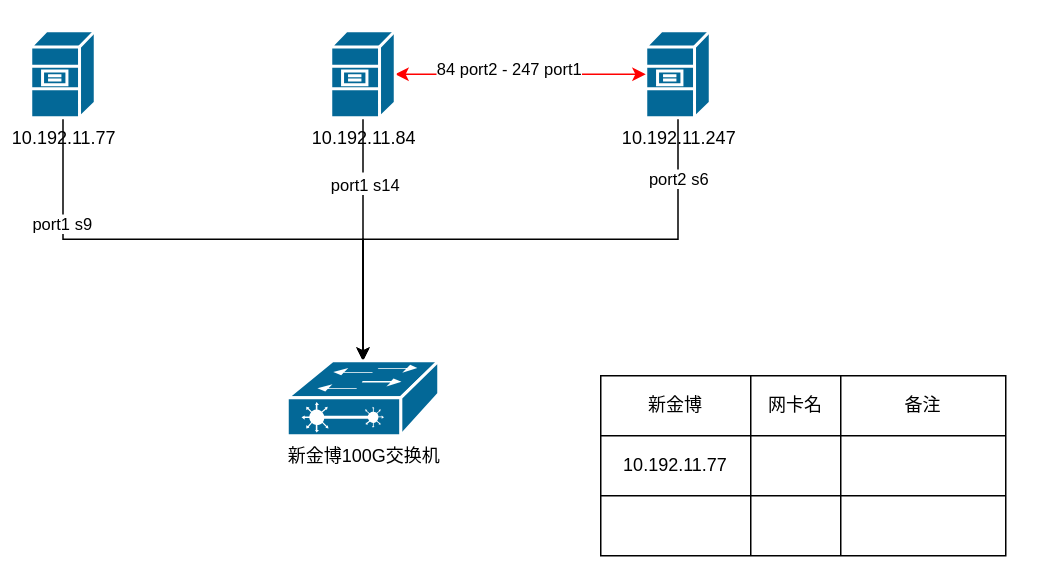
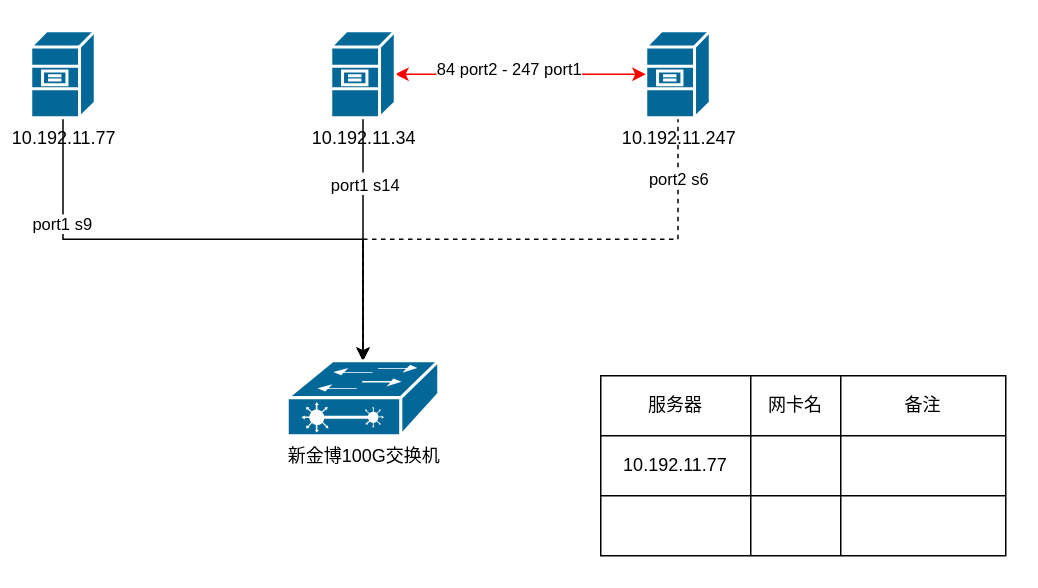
  <mxCell id="0" />
  <mxCell id="1" parent="0" />
  <mxCell id="2" style="edgeStyle=orthogonalEdgeStyle;rounded=0;orthogonalLoop=1;jettySize=auto;html=1;exitX=0.5;exitY=1;exitDx=0;exitDy=0;exitPerimeter=0;" parent="1" source="4" target="14" edge="1"><mxGeometry relative="1" as="geometry" /></mxCell>
  <mxCell id="3" value="port1 s9" style="edgeLabel;html=1;align=center;verticalAlign=middle;resizable=0;points=[];" parent="2" vertex="1" connectable="0"><mxGeometry x="-0.619" y="-1" relative="1" as="geometry"><mxPoint y="1" as="offset" /></mxGeometry></mxCell>
  <mxCell id="4" value="10.192.11.77&lt;br&gt;" style="shape=mxgraph.cisco.servers.file_server;sketch=0;html=1;pointerEvents=1;dashed=0;fillColor=#036897;strokeColor=#ffffff;strokeWidth=2;verticalLabelPosition=bottom;verticalAlign=top;align=center;outlineConnect=0;" parent="1" vertex="1"><mxGeometry x="20" y="20" width="43" height="58" as="geometry" /></mxCell>
- <mxCell id="5" style="edgeStyle=orthogonalEdgeStyle;rounded=0;orthogonalLoop=1;jettySize=auto;html=1;exitX=0.5;exitY=1;exitDx=0;exitDy=0;exitPerimeter=0;entryX=0.5;entryY=0;entryDx=0;entryDy=0;entryPerimeter=0;" parent="1" source="7" target="14" edge="1"><mxGeometry relative="1" as="geometry" /></mxCell>
+ <mxCell id="5" style="edgeStyle=orthogonalEdgeStyle;rounded=0;orthogonalLoop=1;jettySize=auto;html=1;exitX=0.5;exitY=1;exitDx=0;exitDy=0;exitPerimeter=0;entryX=0.5;entryY=0;entryDx=0;entryDy=0;entryPerimeter=0;dashed=1;" parent="1" source="7" target="14" edge="1"><mxGeometry relative="1" as="geometry" /></mxCell>
  <mxCell id="6" value="port2 s6" style="edgeLabel;html=1;align=center;verticalAlign=middle;resizable=0;points=[];" parent="5" vertex="1" connectable="0"><mxGeometry x="-0.783" relative="1" as="geometry"><mxPoint as="offset" /></mxGeometry></mxCell>
  <mxCell id="7" value="10.192.11.247" style="shape=mxgraph.cisco.servers.file_server;sketch=0;html=1;pointerEvents=1;dashed=0;fillColor=#036897;strokeColor=#ffffff;strokeWidth=2;verticalLabelPosition=bottom;verticalAlign=top;align=center;outlineConnect=0;" parent="1" vertex="1"><mxGeometry x="430" y="20" width="43" height="58" as="geometry" /></mxCell>
  <mxCell id="8" style="edgeStyle=orthogonalEdgeStyle;rounded=0;orthogonalLoop=1;jettySize=auto;html=1;exitX=0.5;exitY=1;exitDx=0;exitDy=0;exitPerimeter=0;entryX=0.5;entryY=0;entryDx=0;entryDy=0;entryPerimeter=0;endArrow=open;" parent="1" source="13" target="14" edge="1"><mxGeometry relative="1" as="geometry" /></mxCell>
  <mxCell id="9" value="Text" style="edgeLabel;html=1;align=center;verticalAlign=middle;resizable=0;points=[];" parent="8" vertex="1" connectable="0"><mxGeometry x="-0.481" y="1" relative="1" as="geometry"><mxPoint as="offset" /></mxGeometry></mxCell>
  <mxCell id="10" value="port1 s14" style="edgeLabel;html=1;align=center;verticalAlign=middle;resizable=0;points=[];" parent="8" vertex="1" connectable="0"><mxGeometry x="-0.463" y="1" relative="1" as="geometry"><mxPoint y="1" as="offset" /></mxGeometry></mxCell>
  <mxCell id="11" style="edgeStyle=orthogonalEdgeStyle;rounded=0;orthogonalLoop=1;jettySize=auto;html=1;exitX=1;exitY=0.5;exitDx=0;exitDy=0;exitPerimeter=0;entryX=0;entryY=0.5;entryDx=0;entryDy=0;entryPerimeter=0;strokeColor=#FF0000;startArrow=classic;startFill=1;" parent="1" source="13" target="7" edge="1"><mxGeometry relative="1" as="geometry" /></mxCell>
  <mxCell id="12" value="84 port2 - 247 port1" style="edgeLabel;html=1;align=center;verticalAlign=middle;resizable=0;points=[];" parent="11" vertex="1" connectable="0"><mxGeometry x="-0.096" y="4" relative="1" as="geometry"><mxPoint as="offset" /></mxGeometry></mxCell>
- <mxCell id="13" value="10.192.11.84" style="shape=mxgraph.cisco.servers.file_server;sketch=0;html=1;pointerEvents=1;dashed=0;fillColor=#036897;strokeColor=#ffffff;strokeWidth=2;verticalLabelPosition=bottom;verticalAlign=top;align=center;outlineConnect=0;" parent="1" vertex="1"><mxGeometry x="220" y="20" width="43" height="58" as="geometry" /></mxCell>
+ <mxCell id="13" value="10.192.11.34" style="shape=mxgraph.cisco.servers.file_server;sketch=0;html=1;pointerEvents=1;dashed=0;fillColor=#036897;strokeColor=#ffffff;strokeWidth=2;verticalLabelPosition=bottom;verticalAlign=top;align=center;outlineConnect=0;" parent="1" vertex="1"><mxGeometry x="220" y="20" width="43" height="58" as="geometry" /></mxCell>
  <mxCell id="14" value="新金博100G交换机" style="shape=mxgraph.cisco.switches.layer_2_remote_switch;sketch=0;html=1;pointerEvents=1;dashed=0;fillColor=#036897;strokeColor=#ffffff;strokeWidth=2;verticalLabelPosition=bottom;verticalAlign=top;align=center;outlineConnect=0;" parent="1" vertex="1"><mxGeometry x="191" y="240" width="101" height="50" as="geometry" /></mxCell>
  <mxCell id="15" value="" style="shape=table;startSize=0;container=1;collapsible=0;childLayout=tableLayout;" vertex="1" parent="1"><mxGeometry x="400" y="250" width="270" height="120" as="geometry" /></mxCell>
  <mxCell id="16" value="" style="shape=tableRow;horizontal=0;startSize=0;swimlaneHead=0;swimlaneBody=0;strokeColor=inherit;top=0;left=0;bottom=0;right=0;collapsible=0;dropTarget=0;fillColor=none;points=[[0,0.5],[1,0.5]];portConstraint=eastwest;" vertex="1" parent="15"><mxGeometry width="270" height="40" as="geometry" /></mxCell>
- <mxCell id="17" value="新金博" style="shape=partialRectangle;html=1;whiteSpace=wrap;connectable=0;strokeColor=inherit;overflow=hidden;fillColor=none;top=0;left=0;bottom=0;right=0;pointerEvents=1;" vertex="1" parent="16"><mxGeometry width="100" height="40" as="geometry"><mxRectangle width="100" height="40" as="alternateBounds" /></mxGeometry></mxCell>
+ <mxCell id="17" value="服务器" style="shape=partialRectangle;html=1;whiteSpace=wrap;connectable=0;strokeColor=inherit;overflow=hidden;fillColor=none;top=0;left=0;bottom=0;right=0;pointerEvents=1;" vertex="1" parent="16"><mxGeometry width="100" height="40" as="geometry"><mxRectangle width="100" height="40" as="alternateBounds" /></mxGeometry></mxCell>
  <mxCell id="18" value="网卡名" style="shape=partialRectangle;html=1;whiteSpace=wrap;connectable=0;strokeColor=inherit;overflow=hidden;fillColor=none;top=0;left=0;bottom=0;right=0;pointerEvents=1;" vertex="1" parent="16"><mxGeometry x="100" width="60" height="40" as="geometry"><mxRectangle width="60" height="40" as="alternateBounds" /></mxGeometry></mxCell>
  <mxCell id="19" value="备注" style="shape=partialRectangle;html=1;whiteSpace=wrap;connectable=0;strokeColor=inherit;overflow=hidden;fillColor=none;top=0;left=0;bottom=0;right=0;pointerEvents=1;" vertex="1" parent="16"><mxGeometry x="160" width="110" height="40" as="geometry"><mxRectangle width="110" height="40" as="alternateBounds" /></mxGeometry></mxCell>
  <mxCell id="20" value="" style="shape=tableRow;horizontal=0;startSize=0;swimlaneHead=0;swimlaneBody=0;strokeColor=inherit;top=0;left=0;bottom=0;right=0;collapsible=0;dropTarget=0;fillColor=none;points=[[0,0.5],[1,0.5]];portConstraint=eastwest;" vertex="1" parent="15"><mxGeometry y="40" width="270" height="40" as="geometry" /></mxCell>
  <mxCell id="21" value="10.192.11.77" style="shape=partialRectangle;html=1;whiteSpace=wrap;connectable=0;strokeColor=inherit;overflow=hidden;fillColor=none;top=0;left=0;bottom=0;right=0;pointerEvents=1;" vertex="1" parent="20"><mxGeometry width="100" height="40" as="geometry"><mxRectangle width="100" height="40" as="alternateBounds" /></mxGeometry></mxCell>
  <mxCell id="22" value="" style="shape=partialRectangle;html=1;whiteSpace=wrap;connectable=0;strokeColor=inherit;overflow=hidden;fillColor=none;top=0;left=0;bottom=0;right=0;pointerEvents=1;" vertex="1" parent="20"><mxGeometry x="100" width="60" height="40" as="geometry"><mxRectangle width="60" height="40" as="alternateBounds" /></mxGeometry></mxCell>
  <mxCell id="23" value="" style="shape=partialRectangle;html=1;whiteSpace=wrap;connectable=0;strokeColor=inherit;overflow=hidden;fillColor=none;top=0;left=0;bottom=0;right=0;pointerEvents=1;" vertex="1" parent="20"><mxGeometry x="160" width="110" height="40" as="geometry"><mxRectangle width="110" height="40" as="alternateBounds" /></mxGeometry></mxCell>
  <mxCell id="24" value="" style="shape=tableRow;horizontal=0;startSize=0;swimlaneHead=0;swimlaneBody=0;strokeColor=inherit;top=0;left=0;bottom=0;right=0;collapsible=0;dropTarget=0;fillColor=none;points=[[0,0.5],[1,0.5]];portConstraint=eastwest;" vertex="1" parent="15"><mxGeometry y="80" width="270" height="40" as="geometry" /></mxCell>
  <mxCell id="25" value="" style="shape=partialRectangle;html=1;whiteSpace=wrap;connectable=0;strokeColor=inherit;overflow=hidden;fillColor=none;top=0;left=0;bottom=0;right=0;pointerEvents=1;" vertex="1" parent="24"><mxGeometry width="100" height="40" as="geometry"><mxRectangle width="100" height="40" as="alternateBounds" /></mxGeometry></mxCell>
  <mxCell id="26" value="" style="shape=partialRectangle;html=1;whiteSpace=wrap;connectable=0;strokeColor=inherit;overflow=hidden;fillColor=none;top=0;left=0;bottom=0;right=0;pointerEvents=1;" vertex="1" parent="24"><mxGeometry x="100" width="60" height="40" as="geometry"><mxRectangle width="60" height="40" as="alternateBounds" /></mxGeometry></mxCell>
  <mxCell id="27" value="" style="shape=partialRectangle;html=1;whiteSpace=wrap;connectable=0;strokeColor=inherit;overflow=hidden;fillColor=none;top=0;left=0;bottom=0;right=0;pointerEvents=1;" vertex="1" parent="24"><mxGeometry x="160" width="110" height="40" as="geometry"><mxRectangle width="110" height="40" as="alternateBounds" /></mxGeometry></mxCell>
